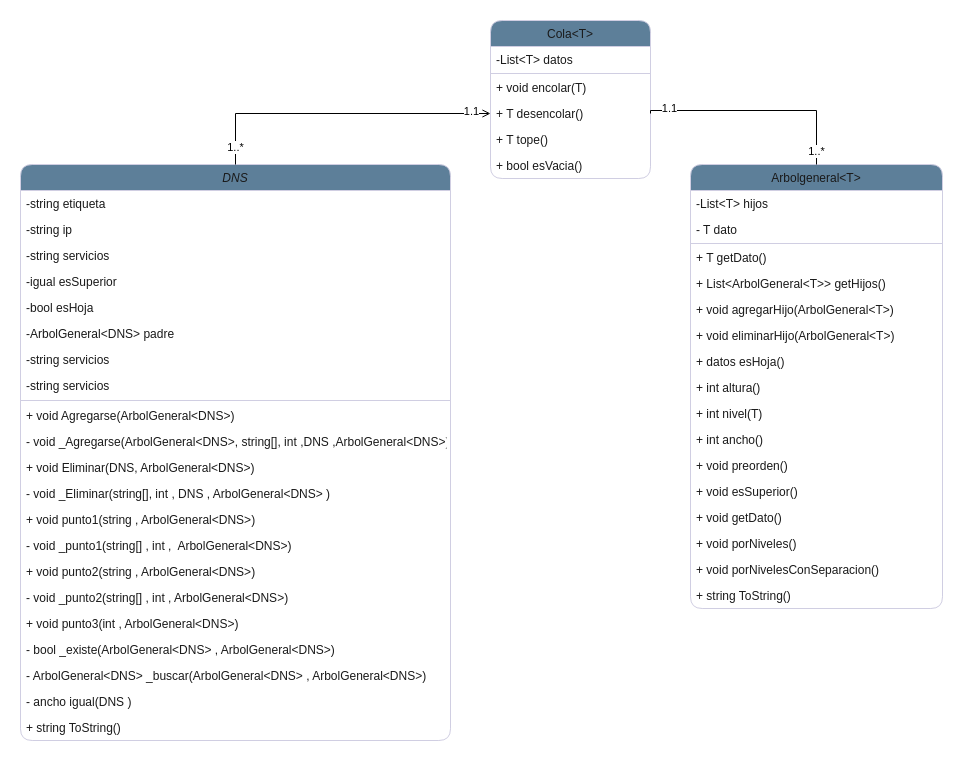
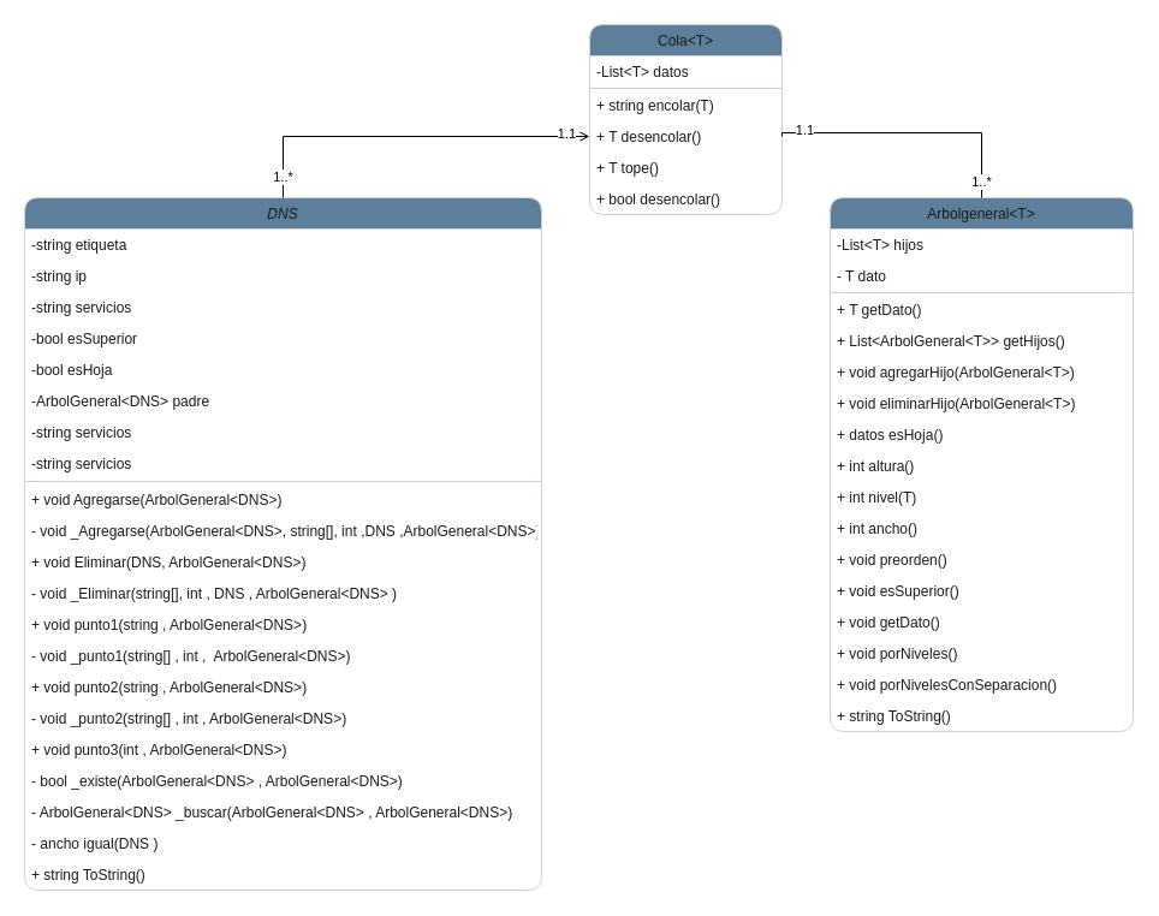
  <mxCell id="0" />
  <mxCell id="1" parent="0" />
  <mxCell id="2" value="DNS" style="swimlane;fontStyle=2;align=center;verticalAlign=top;childLayout=stackLayout;horizontal=1;startSize=26;horizontalStack=0;resizeParent=1;resizeLast=0;collapsible=1;marginBottom=0;rounded=1;shadow=0;strokeWidth=1;fillColor=#5D7F99;strokeColor=#D0CEE2;fontColor=#1A1A1A;" parent="1" vertex="1"><mxGeometry x="20" y="164" width="430" height="576" as="geometry"><mxRectangle x="30" y="110" width="160" height="26" as="alternateBounds" /></mxGeometry></mxCell>
  <mxCell id="3" value="-string etiqueta" style="text;align=left;verticalAlign=top;spacingLeft=4;spacingRight=4;overflow=hidden;rotatable=0;points=[[0,0.5],[1,0.5]];portConstraint=eastwest;rounded=1;fontColor=#1A1A1A;" parent="2" vertex="1"><mxGeometry y="26" width="430" height="26" as="geometry" /></mxCell>
  <mxCell id="4" value="-string ip" style="text;align=left;verticalAlign=top;spacingLeft=4;spacingRight=4;overflow=hidden;rotatable=0;points=[[0,0.5],[1,0.5]];portConstraint=eastwest;rounded=1;shadow=0;html=0;fontColor=#1A1A1A;" parent="2" vertex="1"><mxGeometry y="52" width="430" height="26" as="geometry" /></mxCell>
  <mxCell id="5" value="-string servicios" style="text;align=left;verticalAlign=top;spacingLeft=4;spacingRight=4;overflow=hidden;rotatable=0;points=[[0,0.5],[1,0.5]];portConstraint=eastwest;rounded=1;shadow=0;html=0;fontColor=#1A1A1A;" parent="2" vertex="1"><mxGeometry y="78" width="430" height="26" as="geometry" /></mxCell>
- <mxCell id="6" value="-igual esSuperior" style="text;align=left;verticalAlign=top;spacingLeft=4;spacingRight=4;overflow=hidden;rotatable=0;points=[[0,0.5],[1,0.5]];portConstraint=eastwest;rounded=1;shadow=0;html=0;fontColor=#1A1A1A;" parent="2" vertex="1"><mxGeometry y="104" width="430" height="26" as="geometry" /></mxCell>
+ <mxCell id="6" value="-bool esSuperior" style="text;align=left;verticalAlign=top;spacingLeft=4;spacingRight=4;overflow=hidden;rotatable=0;points=[[0,0.5],[1,0.5]];portConstraint=eastwest;rounded=1;shadow=0;html=0;fontColor=#1A1A1A;" parent="2" vertex="1"><mxGeometry y="104" width="430" height="26" as="geometry" /></mxCell>
  <mxCell id="7" value="-bool esHoja" style="text;align=left;verticalAlign=top;spacingLeft=4;spacingRight=4;overflow=hidden;rotatable=0;points=[[0,0.5],[1,0.5]];portConstraint=eastwest;rounded=1;shadow=0;html=0;fontColor=#1A1A1A;" parent="2" vertex="1"><mxGeometry y="130" width="430" height="26" as="geometry" /></mxCell>
  <mxCell id="8" value="-ArbolGeneral&lt;DNS&gt; padre" style="text;align=left;verticalAlign=top;spacingLeft=4;spacingRight=4;overflow=hidden;rotatable=0;points=[[0,0.5],[1,0.5]];portConstraint=eastwest;rounded=1;shadow=0;html=0;fontColor=#1A1A1A;" parent="2" vertex="1"><mxGeometry y="156" width="430" height="26" as="geometry" /></mxCell>
  <mxCell id="9" value="-string servicios" style="text;align=left;verticalAlign=top;spacingLeft=4;spacingRight=4;overflow=hidden;rotatable=0;points=[[0,0.5],[1,0.5]];portConstraint=eastwest;rounded=1;shadow=0;html=0;fontColor=#1A1A1A;" parent="2" vertex="1"><mxGeometry y="182" width="430" height="26" as="geometry" /></mxCell>
  <mxCell id="10" value="-string servicios" style="text;align=left;verticalAlign=top;spacingLeft=4;spacingRight=4;overflow=hidden;rotatable=0;points=[[0,0.5],[1,0.5]];portConstraint=eastwest;rounded=1;shadow=0;html=0;fontColor=#1A1A1A;" parent="2" vertex="1"><mxGeometry y="208" width="430" height="26" as="geometry" /></mxCell>
  <mxCell id="11" value="" style="line;html=1;strokeWidth=1;align=left;verticalAlign=middle;spacingTop=-1;spacingLeft=3;spacingRight=3;rotatable=0;labelPosition=right;points=[];portConstraint=eastwest;rounded=1;fillColor=#5D7F99;strokeColor=#D0CEE2;fontColor=#1A1A1A;" parent="2" vertex="1"><mxGeometry y="234" width="430" height="4" as="geometry" /></mxCell>
  <mxCell id="12" value="+ void Agregarse(ArbolGeneral&lt;DNS&gt;)" style="text;align=left;verticalAlign=top;spacingLeft=4;spacingRight=4;overflow=hidden;rotatable=0;points=[[0,0.5],[1,0.5]];portConstraint=eastwest;rounded=1;shadow=0;html=0;fontColor=#1A1A1A;" parent="2" vertex="1"><mxGeometry y="238" width="430" height="26" as="geometry" /></mxCell>
  <mxCell id="13" value="- void _Agregarse(ArbolGeneral&lt;DNS&gt;, string[], int ,DNS ,ArbolGeneral&lt;DNS&gt;)" style="text;align=left;verticalAlign=top;spacingLeft=4;spacingRight=4;overflow=hidden;rotatable=0;points=[[0,0.5],[1,0.5]];portConstraint=eastwest;rounded=1;shadow=0;html=0;fontColor=#1A1A1A;" parent="2" vertex="1"><mxGeometry y="264" width="430" height="26" as="geometry" /></mxCell>
  <mxCell id="14" value="+ void Eliminar(DNS, ArbolGeneral&lt;DNS&gt;)" style="text;align=left;verticalAlign=top;spacingLeft=4;spacingRight=4;overflow=hidden;rotatable=0;points=[[0,0.5],[1,0.5]];portConstraint=eastwest;rounded=1;shadow=0;html=0;fontColor=#1A1A1A;" parent="2" vertex="1"><mxGeometry y="290" width="430" height="26" as="geometry" /></mxCell>
  <mxCell id="15" value="- void _Eliminar(string[], int , DNS , ArbolGeneral&lt;DNS&gt; )" style="text;align=left;verticalAlign=top;spacingLeft=4;spacingRight=4;overflow=hidden;rotatable=0;points=[[0,0.5],[1,0.5]];portConstraint=eastwest;rounded=1;shadow=0;html=0;fontColor=#1A1A1A;" parent="2" vertex="1"><mxGeometry y="316" width="430" height="26" as="geometry" /></mxCell>
  <mxCell id="16" value="+ void punto1(string , ArbolGeneral&lt;DNS&gt;)" style="text;align=left;verticalAlign=top;spacingLeft=4;spacingRight=4;overflow=hidden;rotatable=0;points=[[0,0.5],[1,0.5]];portConstraint=eastwest;rounded=1;shadow=0;html=0;fontColor=#1A1A1A;" parent="2" vertex="1"><mxGeometry y="342" width="430" height="26" as="geometry" /></mxCell>
  <mxCell id="17" value="- void _punto1(string[] , int ,  ArbolGeneral&lt;DNS&gt;)" style="text;align=left;verticalAlign=top;spacingLeft=4;spacingRight=4;overflow=hidden;rotatable=0;points=[[0,0.5],[1,0.5]];portConstraint=eastwest;rounded=1;shadow=0;html=0;fontColor=#1A1A1A;" parent="2" vertex="1"><mxGeometry y="368" width="430" height="26" as="geometry" /></mxCell>
  <mxCell id="18" value="+ void punto2(string , ArbolGeneral&lt;DNS&gt;)" style="text;align=left;verticalAlign=top;spacingLeft=4;spacingRight=4;overflow=hidden;rotatable=0;points=[[0,0.5],[1,0.5]];portConstraint=eastwest;rounded=1;shadow=0;html=0;fontColor=#1A1A1A;" parent="2" vertex="1"><mxGeometry y="394" width="430" height="26" as="geometry" /></mxCell>
  <mxCell id="19" value="- void _punto2(string[] , int , ArbolGeneral&lt;DNS&gt;)" style="text;align=left;verticalAlign=top;spacingLeft=4;spacingRight=4;overflow=hidden;rotatable=0;points=[[0,0.5],[1,0.5]];portConstraint=eastwest;rounded=1;shadow=0;html=0;fontColor=#1A1A1A;" parent="2" vertex="1"><mxGeometry y="420" width="430" height="26" as="geometry" /></mxCell>
  <mxCell id="20" value="+ void punto3(int , ArbolGeneral&lt;DNS&gt;)" style="text;align=left;verticalAlign=top;spacingLeft=4;spacingRight=4;overflow=hidden;rotatable=0;points=[[0,0.5],[1,0.5]];portConstraint=eastwest;rounded=1;shadow=0;html=0;fontColor=#1A1A1A;" parent="2" vertex="1"><mxGeometry y="446" width="430" height="26" as="geometry" /></mxCell>
  <mxCell id="21" value="- bool _existe(ArbolGeneral&lt;DNS&gt; , ArbolGeneral&lt;DNS&gt;)" style="text;align=left;verticalAlign=top;spacingLeft=4;spacingRight=4;overflow=hidden;rotatable=0;points=[[0,0.5],[1,0.5]];portConstraint=eastwest;rounded=1;shadow=0;html=0;fontColor=#1A1A1A;" parent="2" vertex="1"><mxGeometry y="472" width="430" height="26" as="geometry" /></mxCell>
  <mxCell id="22" value="- ArbolGeneral&lt;DNS&gt; _buscar(ArbolGeneral&lt;DNS&gt; , ArbolGeneral&lt;DNS&gt;)" style="text;align=left;verticalAlign=top;spacingLeft=4;spacingRight=4;overflow=hidden;rotatable=0;points=[[0,0.5],[1,0.5]];portConstraint=eastwest;rounded=1;shadow=0;html=0;fontColor=#1A1A1A;" parent="2" vertex="1"><mxGeometry y="498" width="430" height="26" as="geometry" /></mxCell>
  <mxCell id="23" value="- ancho igual(DNS )" style="text;align=left;verticalAlign=top;spacingLeft=4;spacingRight=4;overflow=hidden;rotatable=0;points=[[0,0.5],[1,0.5]];portConstraint=eastwest;rounded=1;shadow=0;html=0;fontColor=#1A1A1A;" parent="2" vertex="1"><mxGeometry y="524" width="430" height="26" as="geometry" /></mxCell>
  <mxCell id="24" value="+ string ToString()" style="text;align=left;verticalAlign=top;spacingLeft=4;spacingRight=4;overflow=hidden;rotatable=0;points=[[0,0.5],[1,0.5]];portConstraint=eastwest;rounded=1;shadow=0;html=0;fontColor=#1A1A1A;" parent="2" vertex="1"><mxGeometry y="550" width="430" height="26" as="geometry" /></mxCell>
  <mxCell id="25" value="Arbolgeneral&lt;T&gt;" style="swimlane;fontStyle=0;align=center;verticalAlign=top;childLayout=stackLayout;horizontal=1;startSize=26;horizontalStack=0;resizeParent=1;resizeLast=0;collapsible=1;marginBottom=0;rounded=1;shadow=0;strokeWidth=1;fillColor=#5D7F99;strokeColor=#D0CEE2;fontColor=#1A1A1A;" parent="1" vertex="1"><mxGeometry x="690" y="164" width="252" height="444" as="geometry"><mxRectangle x="504" y="90" width="160" height="26" as="alternateBounds" /></mxGeometry></mxCell>
  <mxCell id="26" value="-List&lt;T&gt; hijos" style="text;align=left;verticalAlign=top;spacingLeft=4;spacingRight=4;overflow=hidden;rotatable=0;points=[[0,0.5],[1,0.5]];portConstraint=eastwest;rounded=1;shadow=0;html=0;fontColor=#1A1A1A;" parent="25" vertex="1"><mxGeometry y="26" width="252" height="26" as="geometry" /></mxCell>
  <mxCell id="27" value="- T dato" style="text;align=left;verticalAlign=top;spacingLeft=4;spacingRight=4;overflow=hidden;rotatable=0;points=[[0,0.5],[1,0.5]];portConstraint=eastwest;rounded=1;shadow=0;html=0;fontColor=#1A1A1A;" parent="25" vertex="1"><mxGeometry y="52" width="252" height="26" as="geometry" /></mxCell>
  <mxCell id="28" value="" style="line;html=1;strokeWidth=1;align=left;verticalAlign=middle;spacingTop=-1;spacingLeft=3;spacingRight=3;rotatable=0;labelPosition=right;points=[];portConstraint=eastwest;rounded=1;fillColor=#5D7F99;strokeColor=#D0CEE2;fontColor=#1A1A1A;" parent="25" vertex="1"><mxGeometry y="78" width="252" height="2" as="geometry" /></mxCell>
  <mxCell id="29" value="+ T getDato()" style="text;align=left;verticalAlign=top;spacingLeft=4;spacingRight=4;overflow=hidden;rotatable=0;points=[[0,0.5],[1,0.5]];portConstraint=eastwest;rounded=1;fontColor=#1A1A1A;" parent="25" vertex="1"><mxGeometry y="80" width="252" height="26" as="geometry" /></mxCell>
  <mxCell id="30" value="+ List&lt;ArbolGeneral&lt;T&gt;&gt; getHijos()" style="text;align=left;verticalAlign=top;spacingLeft=4;spacingRight=4;overflow=hidden;rotatable=0;points=[[0,0.5],[1,0.5]];portConstraint=eastwest;rounded=1;fontColor=#1A1A1A;" parent="25" vertex="1"><mxGeometry y="106" width="252" height="26" as="geometry" /></mxCell>
  <mxCell id="31" value="+ void agregarHijo(ArbolGeneral&lt;T&gt;)" style="text;align=left;verticalAlign=top;spacingLeft=4;spacingRight=4;overflow=hidden;rotatable=0;points=[[0,0.5],[1,0.5]];portConstraint=eastwest;rounded=1;fontColor=#1A1A1A;" parent="25" vertex="1"><mxGeometry y="132" width="252" height="26" as="geometry" /></mxCell>
  <mxCell id="32" value="+ void eliminarHijo(ArbolGeneral&lt;T&gt;)" style="text;align=left;verticalAlign=top;spacingLeft=4;spacingRight=4;overflow=hidden;rotatable=0;points=[[0,0.5],[1,0.5]];portConstraint=eastwest;rounded=1;fontColor=#1A1A1A;" parent="25" vertex="1"><mxGeometry y="158" width="252" height="26" as="geometry" /></mxCell>
  <mxCell id="33" value="+ datos esHoja()" style="text;align=left;verticalAlign=top;spacingLeft=4;spacingRight=4;overflow=hidden;rotatable=0;points=[[0,0.5],[1,0.5]];portConstraint=eastwest;rounded=1;fontColor=#1A1A1A;" parent="25" vertex="1"><mxGeometry y="184" width="252" height="26" as="geometry" /></mxCell>
  <mxCell id="34" value="+ int altura()" style="text;align=left;verticalAlign=top;spacingLeft=4;spacingRight=4;overflow=hidden;rotatable=0;points=[[0,0.5],[1,0.5]];portConstraint=eastwest;rounded=1;fontColor=#1A1A1A;" parent="25" vertex="1"><mxGeometry y="210" width="252" height="26" as="geometry" /></mxCell>
  <mxCell id="35" value="+ int nivel(T)" style="text;align=left;verticalAlign=top;spacingLeft=4;spacingRight=4;overflow=hidden;rotatable=0;points=[[0,0.5],[1,0.5]];portConstraint=eastwest;rounded=1;fontColor=#1A1A1A;" parent="25" vertex="1"><mxGeometry y="236" width="252" height="26" as="geometry" /></mxCell>
  <mxCell id="36" value="+ int ancho()" style="text;align=left;verticalAlign=top;spacingLeft=4;spacingRight=4;overflow=hidden;rotatable=0;points=[[0,0.5],[1,0.5]];portConstraint=eastwest;rounded=1;fontColor=#1A1A1A;" parent="25" vertex="1"><mxGeometry y="262" width="252" height="26" as="geometry" /></mxCell>
  <mxCell id="37" value="+ void preorden()" style="text;align=left;verticalAlign=top;spacingLeft=4;spacingRight=4;overflow=hidden;rotatable=0;points=[[0,0.5],[1,0.5]];portConstraint=eastwest;rounded=1;fontColor=#1A1A1A;" parent="25" vertex="1"><mxGeometry y="288" width="252" height="26" as="geometry" /></mxCell>
  <mxCell id="38" value="+ void esSuperior()" style="text;align=left;verticalAlign=top;spacingLeft=4;spacingRight=4;overflow=hidden;rotatable=0;points=[[0,0.5],[1,0.5]];portConstraint=eastwest;rounded=1;fontColor=#1A1A1A;" parent="25" vertex="1"><mxGeometry y="314" width="252" height="26" as="geometry" /></mxCell>
  <mxCell id="39" value="+ void getDato()" style="text;align=left;verticalAlign=top;spacingLeft=4;spacingRight=4;overflow=hidden;rotatable=0;points=[[0,0.5],[1,0.5]];portConstraint=eastwest;rounded=1;fontColor=#1A1A1A;" parent="25" vertex="1"><mxGeometry y="340" width="252" height="26" as="geometry" /></mxCell>
  <mxCell id="40" value="+ void porNiveles()" style="text;align=left;verticalAlign=top;spacingLeft=4;spacingRight=4;overflow=hidden;rotatable=0;points=[[0,0.5],[1,0.5]];portConstraint=eastwest;rounded=1;fontColor=#1A1A1A;" parent="25" vertex="1"><mxGeometry y="366" width="252" height="26" as="geometry" /></mxCell>
  <mxCell id="41" value="+ void porNivelesConSeparacion()" style="text;align=left;verticalAlign=top;spacingLeft=4;spacingRight=4;overflow=hidden;rotatable=0;points=[[0,0.5],[1,0.5]];portConstraint=eastwest;rounded=1;fontColor=#1A1A1A;" parent="25" vertex="1"><mxGeometry y="392" width="252" height="26" as="geometry" /></mxCell>
  <mxCell id="42" value="+ string ToString()" style="text;align=left;verticalAlign=top;spacingLeft=4;spacingRight=4;overflow=hidden;rotatable=0;points=[[0,0.5],[1,0.5]];portConstraint=eastwest;rounded=1;fontColor=#1A1A1A;" parent="25" vertex="1"><mxGeometry y="418" width="252" height="26" as="geometry" /></mxCell>
  <mxCell id="43" value="Cola&lt;T&gt;" style="swimlane;fontStyle=0;align=center;verticalAlign=top;childLayout=stackLayout;horizontal=1;startSize=26;horizontalStack=0;resizeParent=1;resizeLast=0;collapsible=1;marginBottom=0;rounded=1;shadow=0;strokeWidth=1;fillColor=#5D7F99;strokeColor=#D0CEE2;fontColor=#1A1A1A;" parent="1" vertex="1"><mxGeometry x="490" y="20" width="160" height="158" as="geometry"><mxRectangle x="344" y="90" width="160" height="26" as="alternateBounds" /></mxGeometry></mxCell>
  <mxCell id="44" value="-List&lt;T&gt; datos" style="text;align=left;verticalAlign=top;spacingLeft=4;spacingRight=4;overflow=hidden;rotatable=0;points=[[0,0.5],[1,0.5]];portConstraint=eastwest;rounded=1;shadow=0;html=0;fontColor=#1A1A1A;" parent="43" vertex="1"><mxGeometry y="26" width="160" height="26" as="geometry" /></mxCell>
  <mxCell id="45" value="" style="line;html=1;strokeWidth=1;align=left;verticalAlign=middle;spacingTop=-1;spacingLeft=3;spacingRight=3;rotatable=0;labelPosition=right;points=[];portConstraint=eastwest;rounded=1;fillColor=#5D7F99;strokeColor=#D0CEE2;fontColor=#1A1A1A;" parent="43" vertex="1"><mxGeometry y="52" width="160" height="2" as="geometry" /></mxCell>
- <mxCell id="46" value="+ void encolar(T)" style="text;align=left;verticalAlign=top;spacingLeft=4;spacingRight=4;overflow=hidden;rotatable=0;points=[[0,0.5],[1,0.5]];portConstraint=eastwest;rounded=1;fontColor=#1A1A1A;" parent="43" vertex="1"><mxGeometry y="54" width="160" height="26" as="geometry" /></mxCell>
+ <mxCell id="46" value="+ string encolar(T)" style="text;align=left;verticalAlign=top;spacingLeft=4;spacingRight=4;overflow=hidden;rotatable=0;points=[[0,0.5],[1,0.5]];portConstraint=eastwest;rounded=1;fontColor=#1A1A1A;" parent="43" vertex="1"><mxGeometry y="54" width="160" height="26" as="geometry" /></mxCell>
  <mxCell id="47" value="+ T desencolar()" style="text;align=left;verticalAlign=top;spacingLeft=4;spacingRight=4;overflow=hidden;rotatable=0;points=[[0,0.5],[1,0.5]];portConstraint=eastwest;rounded=1;fontColor=#1A1A1A;" parent="43" vertex="1"><mxGeometry y="80" width="160" height="26" as="geometry" /></mxCell>
  <mxCell id="48" value="+ T tope()" style="text;align=left;verticalAlign=top;spacingLeft=4;spacingRight=4;overflow=hidden;rotatable=0;points=[[0,0.5],[1,0.5]];portConstraint=eastwest;rounded=1;fontColor=#1A1A1A;" parent="43" vertex="1"><mxGeometry y="106" width="160" height="26" as="geometry" /></mxCell>
- <mxCell id="49" value="+ bool esVacia()" style="text;align=left;verticalAlign=top;spacingLeft=4;spacingRight=4;overflow=hidden;rotatable=0;points=[[0,0.5],[1,0.5]];portConstraint=eastwest;rounded=1;fontColor=#1A1A1A;" parent="43" vertex="1"><mxGeometry y="132" width="160" height="26" as="geometry" /></mxCell>
+ <mxCell id="49" value="+ bool desencolar()" style="text;align=left;verticalAlign=top;spacingLeft=4;spacingRight=4;overflow=hidden;rotatable=0;points=[[0,0.5],[1,0.5]];portConstraint=eastwest;rounded=1;fontColor=#1A1A1A;" parent="43" vertex="1"><mxGeometry y="132" width="160" height="26" as="geometry" /></mxCell>
  <mxCell id="50" value="" style="endArrow=open;html=1;edgeStyle=orthogonalEdgeStyle;rounded=0;exitX=0.5;exitY=0;exitDx=0;exitDy=0;entryX=0;entryY=0.5;entryDx=0;entryDy=0;" edge="1" parent="1" source="2" target="47"><mxGeometry relative="1" as="geometry"><mxPoint x="470" y="410" as="sourcePoint" /><mxPoint x="630" y="410" as="targetPoint" /></mxGeometry></mxCell>
  <mxCell id="51" value="1..*" style="edgeLabel;html=1;align=center;verticalAlign=middle;resizable=0;points=[];" vertex="1" connectable="0" parent="50"><mxGeometry x="-0.883" y="1" relative="1" as="geometry"><mxPoint as="offset" /></mxGeometry></mxCell>
  <mxCell id="52" value="1.1" style="edgeLabel;html=1;align=center;verticalAlign=middle;resizable=0;points=[];" vertex="1" connectable="0" parent="50"><mxGeometry x="0.665" relative="1" as="geometry"><mxPoint x="31" y="-3" as="offset" /></mxGeometry></mxCell>
  <mxCell id="53" value="" style="endArrow=none;html=1;edgeStyle=orthogonalEdgeStyle;rounded=0;exitX=0.5;exitY=0;exitDx=0;exitDy=0;entryX=1;entryY=0.5;entryDx=0;entryDy=0;" edge="1" parent="1" source="25" target="47"><mxGeometry relative="1" as="geometry"><mxPoint x="245" y="174" as="sourcePoint" /><mxPoint x="500" y="123" as="targetPoint" /><Array as="points"><mxPoint x="816" y="110" /><mxPoint x="650" y="110" /></Array></mxGeometry></mxCell>
  <mxCell id="54" value="1.1" style="edgeLabel;html=1;align=center;verticalAlign=middle;resizable=0;points=[];" vertex="1" connectable="0" parent="53"><mxGeometry x="0.72" y="1" relative="1" as="geometry"><mxPoint x="-10" y="-4" as="offset" /></mxGeometry></mxCell>
  <mxCell id="55" value="1..*" style="edgeLabel;html=1;align=center;verticalAlign=middle;resizable=0;points=[];" vertex="1" connectable="0" parent="53"><mxGeometry x="-0.909" y="1" relative="1" as="geometry"><mxPoint y="-4" as="offset" /></mxGeometry></mxCell>
